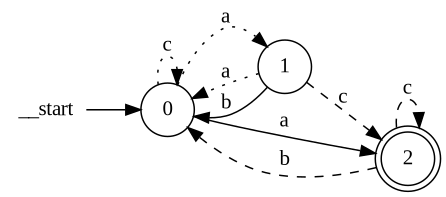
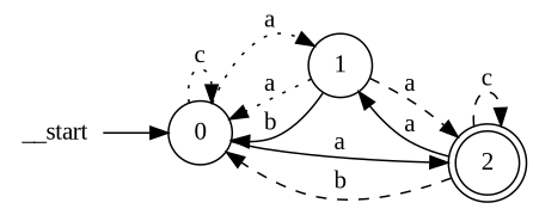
  digraph {
    fontname="Liberation Serif"
    rankdir=LR
    node [fontname="Liberation Serif" shape=circle]
    edge [fontname="Liberation Serif" style=solid]
    __start [shape=none]
    n2 [label=0]
    n3 [label=1]
    n4 [label=2 shape=doublecircle]
    __start -> n2
    n2 -> n2 [label=c style=dotted]
    n2 -> n3 [label=a style=dotted]
    n2 -> n4 [label=a]
    n3 -> n2 [label=a style=dotted]
    n3 -> n2 [label=b]
-   n3 -> n4 [label=c style=dashed]
+   n3 -> n4 [label=a style=dashed]
    n4 -> n2 [label=b style=dashed]
+   n4 -> n3 [label=a]
    n4 -> n4 [label=c style=dashed]
  }
